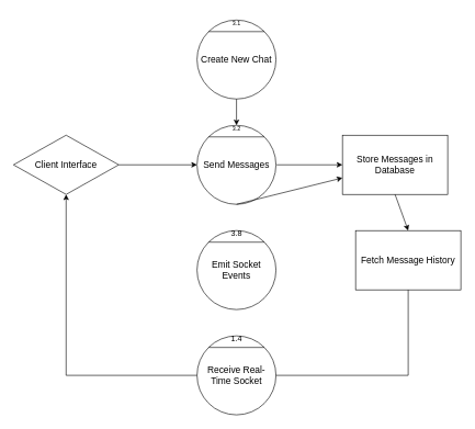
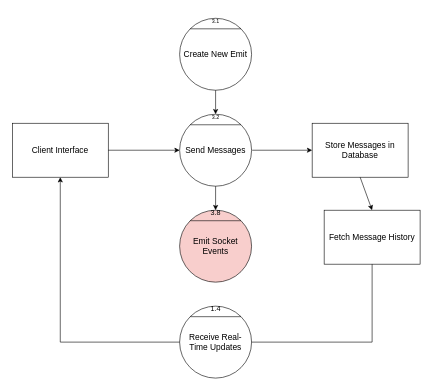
  <mxCell id="0" />
  <mxCell id="1" parent="0" />
- <mxCell id="2" value="&lt;font style=&quot;font-size: 14px;&quot;&gt;Client Interface&lt;/font&gt;" style="rhombus;whiteSpace=wrap;html=1;" vertex="1" parent="1"><mxGeometry x="20" y="205" width="160" height="90" as="geometry" /></mxCell>
+ <mxCell id="2" value="&lt;font style=&quot;font-size: 14px;&quot;&gt;Client Interface&lt;/font&gt;" style="rounded=0;whiteSpace=wrap;html=1;" vertex="1" parent="1"><mxGeometry x="20" y="205" width="160" height="90" as="geometry" /></mxCell>
  <mxCell id="3" value="&lt;font style=&quot;font-size: 14px;&quot;&gt;Send Messages&lt;/font&gt;" style="ellipse;whiteSpace=wrap;html=1;aspect=fixed;" vertex="1" parent="1"><mxGeometry x="299" y="190" width="120" height="120" as="geometry" /></mxCell>
- <mxCell id="4" value="&lt;font style=&quot;font-size: 14px;&quot;&gt;Emit Socket Events&lt;/font&gt;" style="ellipse;whiteSpace=wrap;html=1;aspect=fixed;" vertex="1" parent="1"><mxGeometry x="299" y="350" width="120" height="120" as="geometry" /></mxCell>
- <mxCell id="5" value="&lt;font style=&quot;font-size: 14px;&quot;&gt;Create New Chat&lt;/font&gt;" style="ellipse;whiteSpace=wrap;html=1;aspect=fixed;" vertex="1" parent="1"><mxGeometry x="299" y="30" width="120" height="120" as="geometry" /></mxCell>
- <mxCell id="6" value="&lt;font style=&quot;font-size: 14px;&quot;&gt;Receive Real-Time Socket&lt;/font&gt;" style="ellipse;whiteSpace=wrap;html=1;aspect=fixed;" vertex="1" parent="1"><mxGeometry x="299" y="510" width="120" height="120" as="geometry" /></mxCell>
+ <mxCell id="4" value="&lt;font style=&quot;font-size: 14px;&quot;&gt;Emit Socket Events&lt;/font&gt;" style="ellipse;whiteSpace=wrap;html=1;aspect=fixed;fillColor=#f8cecc;" vertex="1" parent="1"><mxGeometry x="299" y="350" width="120" height="120" as="geometry" /></mxCell>
+ <mxCell id="5" value="&lt;font style=&quot;font-size: 14px;&quot;&gt;Create New Emit&lt;/font&gt;" style="ellipse;whiteSpace=wrap;html=1;aspect=fixed;" vertex="1" parent="1"><mxGeometry x="299" y="30" width="120" height="120" as="geometry" /></mxCell>
+ <mxCell id="6" value="&lt;font style=&quot;font-size: 14px;&quot;&gt;Receive Real-Time Updates&lt;/font&gt;" style="ellipse;whiteSpace=wrap;html=1;aspect=fixed;" vertex="1" parent="1"><mxGeometry x="299" y="510" width="120" height="120" as="geometry" /></mxCell>
  <mxCell id="7" value="&lt;font style=&quot;font-size: 14px;&quot;&gt;Store Messages in Database&lt;/font&gt;" style="rounded=0;whiteSpace=wrap;html=1;" vertex="1" parent="1"><mxGeometry x="520" y="205" width="160" height="90" as="geometry" /></mxCell>
  <mxCell id="8" value="&lt;font style=&quot;font-size: 14px;&quot;&gt;Fetch Message History&lt;/font&gt;" style="rounded=0;whiteSpace=wrap;html=1;" vertex="1" parent="1"><mxGeometry x="540" y="350" width="160" height="90" as="geometry" /></mxCell>
  <mxCell id="9" value="" style="endArrow=none;html=1;rounded=0;entryX=1;entryY=0;entryDx=0;entryDy=0;exitX=0;exitY=0;exitDx=0;exitDy=0;" edge="1" parent="1" source="6" target="6"><mxGeometry width="50" height="50" relative="1" as="geometry"><mxPoint x="320" y="540" as="sourcePoint" /><mxPoint x="370" y="490" as="targetPoint" /></mxGeometry></mxCell>
  <mxCell id="10" value="" style="endArrow=none;html=1;rounded=0;entryX=1;entryY=0;entryDx=0;entryDy=0;exitX=0;exitY=0;exitDx=0;exitDy=0;" edge="1" parent="1" source="4" target="4"><mxGeometry width="50" height="50" relative="1" as="geometry"><mxPoint x="320" y="430" as="sourcePoint" /><mxPoint x="370" y="380" as="targetPoint" /></mxGeometry></mxCell>
  <mxCell id="11" value="" style="endArrow=none;html=1;rounded=0;entryX=0;entryY=0;entryDx=0;entryDy=0;exitX=1;exitY=0;exitDx=0;exitDy=0;" edge="1" parent="1" source="3" target="3"><mxGeometry width="50" height="50" relative="1" as="geometry"><mxPoint x="340" y="260" as="sourcePoint" /><mxPoint x="390" y="210" as="targetPoint" /></mxGeometry></mxCell>
  <mxCell id="12" value="" style="endArrow=none;html=1;rounded=0;exitX=0;exitY=0;exitDx=0;exitDy=0;entryX=1;entryY=0;entryDx=0;entryDy=0;" edge="1" parent="1" source="5" target="5"><mxGeometry width="50" height="50" relative="1" as="geometry"><mxPoint x="340" y="140" as="sourcePoint" /><mxPoint x="390" y="90" as="targetPoint" /></mxGeometry></mxCell>
  <mxCell id="13" value="" style="endArrow=classic;html=1;rounded=0;exitX=0.5;exitY=1;exitDx=0;exitDy=0;entryX=0.5;entryY=0;entryDx=0;entryDy=0;" edge="1" parent="1" source="5" target="3"><mxGeometry width="50" height="50" relative="1" as="geometry"><mxPoint x="369" y="180" as="sourcePoint" /><mxPoint x="419" y="130" as="targetPoint" /></mxGeometry></mxCell>
- <mxCell id="14" value="" style="endArrow=classic;html=1;rounded=0;exitX=0.5;exitY=1;exitDx=0;exitDy=0;" edge="1" parent="1" source="3" target="7"><mxGeometry width="50" height="50" relative="1" as="geometry"><mxPoint x="500" y="320" as="sourcePoint" /><mxPoint x="550" y="270" as="targetPoint" /></mxGeometry></mxCell>
+ <mxCell id="14" value="" style="endArrow=classic;html=1;rounded=0;exitX=0.5;exitY=1;exitDx=0;exitDy=0;entryX=0.5;entryY=0;entryDx=0;entryDy=0;" edge="1" parent="1" source="3" target="4"><mxGeometry width="50" height="50" relative="1" as="geometry"><mxPoint x="500" y="320" as="sourcePoint" /><mxPoint x="550" y="270" as="targetPoint" /></mxGeometry></mxCell>
  <mxCell id="15" value="" style="endArrow=classic;html=1;rounded=0;exitX=1;exitY=0.5;exitDx=0;exitDy=0;entryX=0;entryY=0.5;entryDx=0;entryDy=0;" edge="1" parent="1" source="2" target="3"><mxGeometry width="50" height="50" relative="1" as="geometry"><mxPoint x="500" y="420" as="sourcePoint" /><mxPoint x="550" y="370" as="targetPoint" /></mxGeometry></mxCell>
  <mxCell id="16" value="" style="endArrow=classic;html=1;rounded=0;entryX=0;entryY=0.5;entryDx=0;entryDy=0;" edge="1" parent="1" target="7"><mxGeometry width="50" height="50" relative="1" as="geometry"><mxPoint x="420" y="250" as="sourcePoint" /><mxPoint x="550" y="370" as="targetPoint" /></mxGeometry></mxCell>
  <mxCell id="17" value="" style="endArrow=classic;html=1;rounded=0;exitX=0.5;exitY=1;exitDx=0;exitDy=0;entryX=0.5;entryY=0;entryDx=0;entryDy=0;" edge="1" parent="1" source="7" target="8"><mxGeometry width="50" height="50" relative="1" as="geometry"><mxPoint x="500" y="420" as="sourcePoint" /><mxPoint x="550" y="370" as="targetPoint" /></mxGeometry></mxCell>
  <mxCell id="18" value="" style="endArrow=none;html=1;rounded=0;exitX=1;exitY=0.5;exitDx=0;exitDy=0;" edge="1" parent="1" source="6"><mxGeometry width="50" height="50" relative="1" as="geometry"><mxPoint x="620" y="570" as="sourcePoint" /><mxPoint x="620" y="440" as="targetPoint" /><Array as="points"><mxPoint x="620" y="570" /></Array></mxGeometry></mxCell>
  <mxCell id="19" value="" style="endArrow=classic;html=1;rounded=0;entryX=0.5;entryY=1;entryDx=0;entryDy=0;exitX=0;exitY=0.5;exitDx=0;exitDy=0;" edge="1" parent="1" source="6" target="2"><mxGeometry width="50" height="50" relative="1" as="geometry"><mxPoint x="100" y="560" as="sourcePoint" /><mxPoint x="100" y="320" as="targetPoint" /><Array as="points"><mxPoint x="100" y="570" /></Array></mxGeometry></mxCell>
  <mxCell id="20" value="&lt;font style=&quot;font-size: 9px;&quot;&gt;3.1&lt;/font&gt;" style="text;html=1;align=center;verticalAlign=middle;resizable=0;points=[];autosize=1;strokeColor=none;fillColor=none;" vertex="1" parent="1"><mxGeometry x="339" y="20" width="40" height="30" as="geometry" /></mxCell>
  <mxCell id="21" value="&lt;font style=&quot;font-size: 9px;&quot;&gt;3.2&lt;/font&gt;" style="text;html=1;align=center;verticalAlign=middle;resizable=0;points=[];autosize=1;strokeColor=none;fillColor=none;" vertex="1" parent="1"><mxGeometry x="339" y="180" width="40" height="30" as="geometry" /></mxCell>
  <mxCell id="22" value="3.8" style="text;html=1;align=center;verticalAlign=middle;resizable=0;points=[];autosize=1;strokeColor=none;fillColor=none;" vertex="1" parent="1"><mxGeometry x="339" y="340" width="40" height="30" as="geometry" /></mxCell>
  <mxCell id="23" value="1.4" style="text;html=1;align=center;verticalAlign=middle;resizable=0;points=[];autosize=1;strokeColor=none;fillColor=none;" vertex="1" parent="1"><mxGeometry x="339" y="500" width="40" height="30" as="geometry" /></mxCell>
